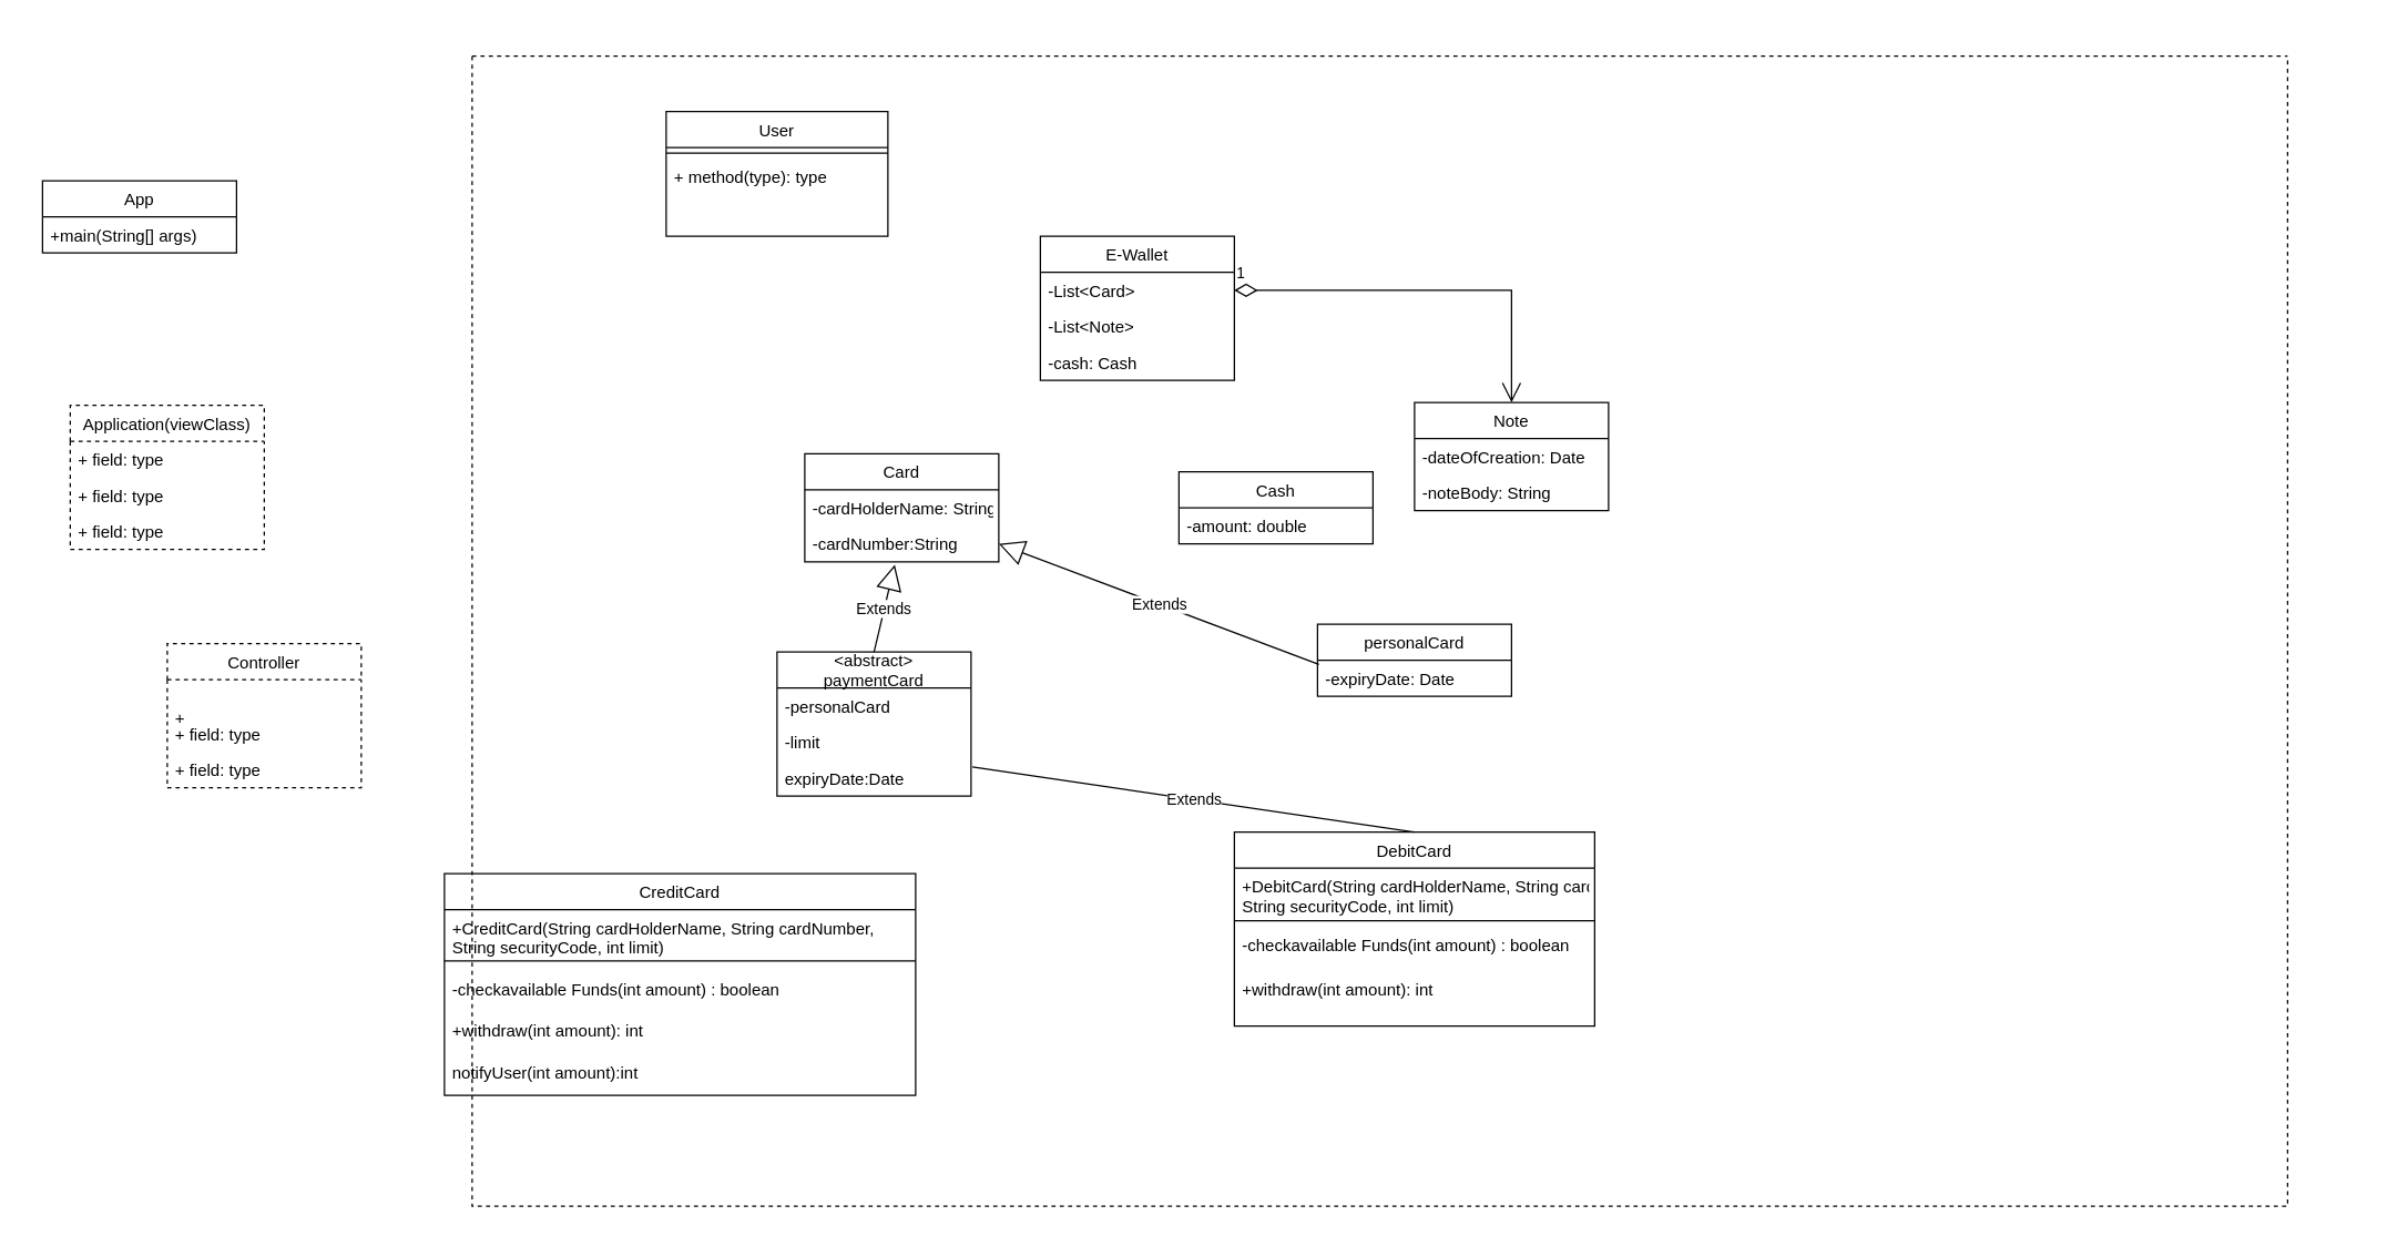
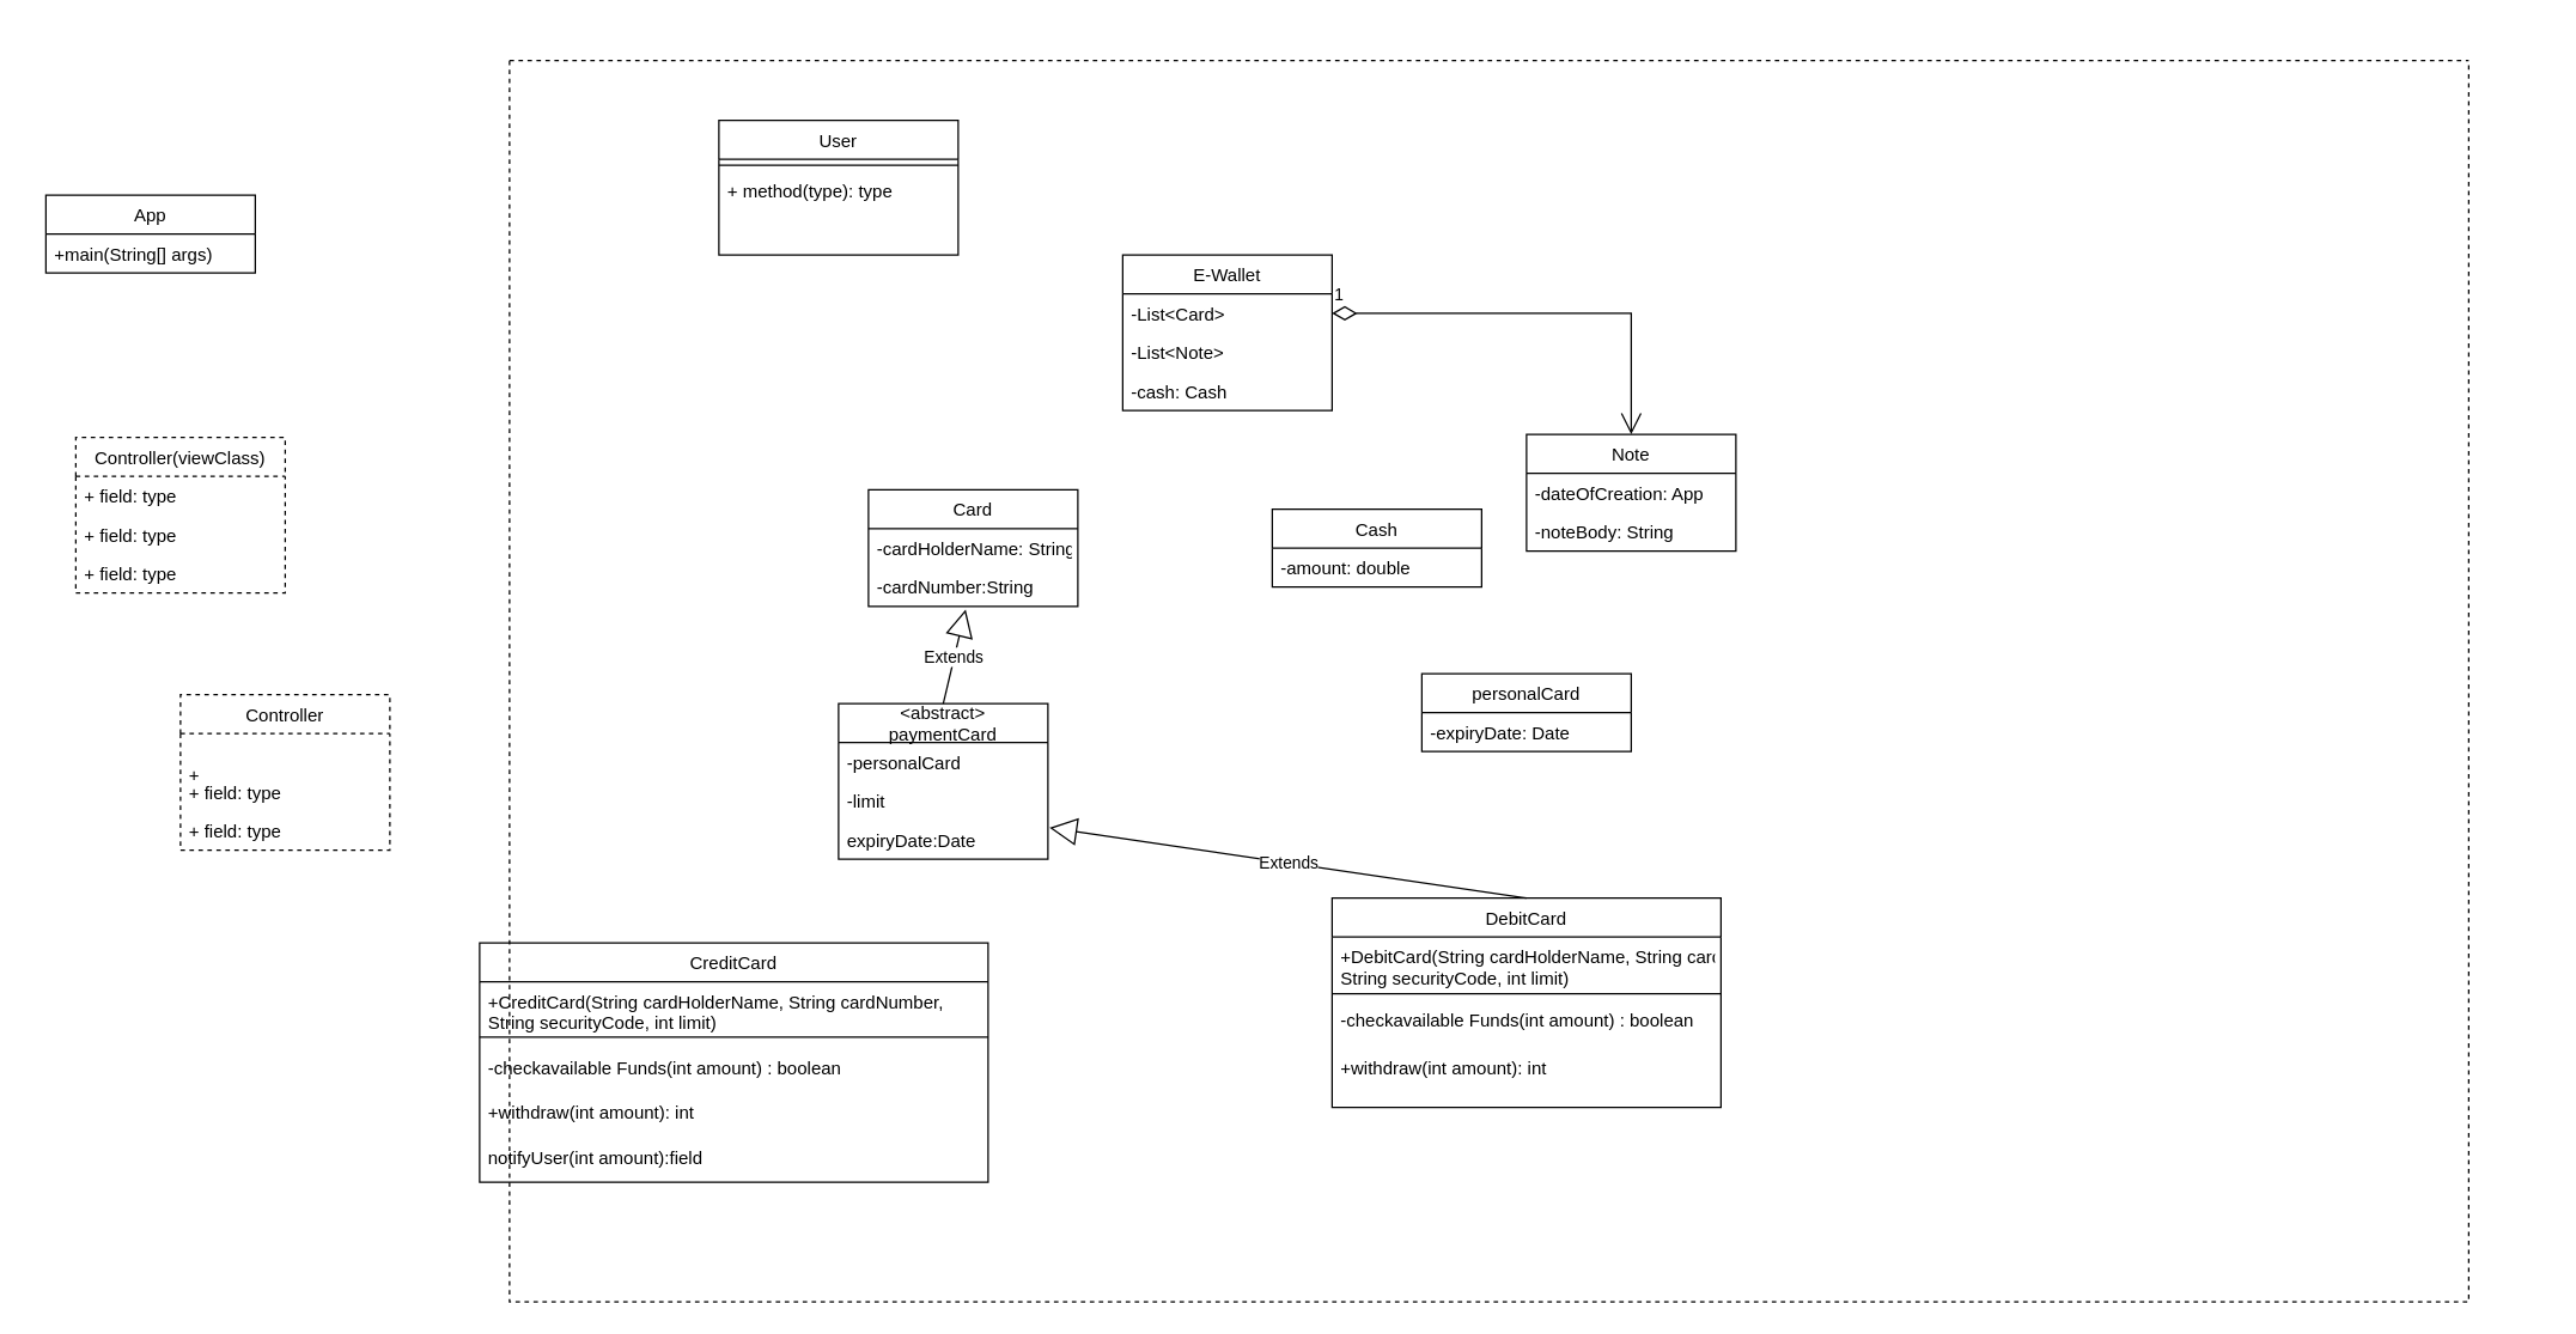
  <mxCell id="0" />
  <mxCell id="1" parent="0" />
  <mxCell id="2" value="" style="group" vertex="1" connectable="0" parent="1"><mxGeometry x="20" width="1680" height="850" as="geometry" y="20" /></mxCell>
  <mxCell id="3" value="DebitCard" style="swimlane;fontStyle=0;childLayout=stackLayout;horizontal=1;startSize=26;fillColor=none;horizontalStack=0;resizeParent=1;resizeParentMax=0;resizeLast=0;collapsible=1;marginBottom=0;" vertex="1" parent="2"><mxGeometry x="870" y="580" width="260" height="140" as="geometry" /></mxCell>
  <mxCell id="4" value="+DebitCard(String cardHolderName, String cardNumber,&#10;String securityCode, int limit)" style="text;strokeColor=none;fillColor=none;align=left;verticalAlign=top;spacingLeft=4;spacingRight=4;overflow=hidden;rotatable=0;points=[[0,0.5],[1,0.5]];portConstraint=eastwest;" vertex="1" parent="3"><mxGeometry y="26" width="260" height="34" as="geometry" /></mxCell>
  <mxCell id="5" value="" style="line;strokeWidth=1;fillColor=none;align=left;verticalAlign=middle;spacingTop=-1;spacingLeft=3;spacingRight=3;rotatable=0;labelPosition=right;points=[];portConstraint=eastwest;" vertex="1" parent="3"><mxGeometry y="60" width="260" height="8" as="geometry" /></mxCell>
  <mxCell id="6" value="-checkavailable Funds(int amount) : boolean" style="text;strokeColor=none;fillColor=none;align=left;verticalAlign=top;spacingLeft=4;spacingRight=4;overflow=hidden;rotatable=0;points=[[0,0.5],[1,0.5]];portConstraint=eastwest;" vertex="1" parent="3"><mxGeometry y="68" width="260" height="32" as="geometry" /></mxCell>
  <mxCell id="7" value="+withdraw(int amount): int" style="text;strokeColor=none;fillColor=none;align=left;verticalAlign=top;spacingLeft=4;spacingRight=4;overflow=hidden;rotatable=0;points=[[0,0.5],[1,0.5]];portConstraint=eastwest;" vertex="1" parent="3"><mxGeometry y="100" width="260" height="40" as="geometry" /></mxCell>
  <mxCell id="8" value="personalCard" style="swimlane;fontStyle=0;childLayout=stackLayout;horizontal=1;startSize=26;fillColor=none;horizontalStack=0;resizeParent=1;resizeParentMax=0;resizeLast=0;collapsible=1;marginBottom=0;" vertex="1" parent="2"><mxGeometry x="930" y="430" width="140" height="52" as="geometry" /></mxCell>
  <mxCell id="9" value="-expiryDate: Date" style="text;strokeColor=none;fillColor=none;align=left;verticalAlign=top;spacingLeft=4;spacingRight=4;overflow=hidden;rotatable=0;points=[[0,0.5],[1,0.5]];portConstraint=eastwest;" vertex="1" parent="8"><mxGeometry y="26" width="140" height="26" as="geometry" /></mxCell>
  <mxCell id="10" value="&lt;abstract&gt;&#10;paymentCard" style="swimlane;fontStyle=0;childLayout=stackLayout;horizontal=1;startSize=26;fillColor=none;horizontalStack=0;resizeParent=1;resizeParentMax=0;resizeLast=0;collapsible=1;marginBottom=0;" vertex="1" parent="2"><mxGeometry x="540" y="450" width="140" height="104" as="geometry" /></mxCell>
  <mxCell id="11" value="-personalCard" style="text;strokeColor=none;fillColor=none;align=left;verticalAlign=top;spacingLeft=4;spacingRight=4;overflow=hidden;rotatable=0;points=[[0,0.5],[1,0.5]];portConstraint=eastwest;" vertex="1" parent="10"><mxGeometry y="26" width="140" height="26" as="geometry" /></mxCell>
  <mxCell id="12" value="-limit" style="text;strokeColor=none;fillColor=none;align=left;verticalAlign=top;spacingLeft=4;spacingRight=4;overflow=hidden;rotatable=0;points=[[0,0.5],[1,0.5]];portConstraint=eastwest;" vertex="1" parent="10"><mxGeometry y="52" width="140" height="26" as="geometry" /></mxCell>
  <mxCell id="13" value="expiryDate:Date" style="text;strokeColor=none;fillColor=none;align=left;verticalAlign=top;spacingLeft=4;spacingRight=4;overflow=hidden;rotatable=0;points=[[0,0.5],[1,0.5]];portConstraint=eastwest;" vertex="1" parent="10"><mxGeometry y="78" width="140" height="26" as="geometry" /></mxCell>
  <mxCell id="14" value="User" style="swimlane;fontStyle=0;align=center;verticalAlign=top;childLayout=stackLayout;horizontal=1;startSize=26;horizontalStack=0;resizeParent=1;resizeParentMax=0;resizeLast=0;collapsible=1;marginBottom=0;" vertex="1" parent="2"><mxGeometry x="460" y="60" width="160" height="90" as="geometry" /></mxCell>
  <mxCell id="15" value="" style="line;strokeWidth=1;fillColor=none;align=left;verticalAlign=middle;spacingTop=-1;spacingLeft=3;spacingRight=3;rotatable=0;labelPosition=right;points=[];portConstraint=eastwest;" vertex="1" parent="14"><mxGeometry y="26" width="160" height="8" as="geometry" /></mxCell>
  <mxCell id="16" value="+ method(type): type" style="text;strokeColor=none;fillColor=none;align=left;verticalAlign=top;spacingLeft=4;spacingRight=4;overflow=hidden;rotatable=0;points=[[0,0.5],[1,0.5]];portConstraint=eastwest;" vertex="1" parent="14"><mxGeometry y="34" width="160" height="56" as="geometry" /></mxCell>
  <mxCell id="17" value="App" style="swimlane;fontStyle=0;childLayout=stackLayout;horizontal=1;startSize=26;fillColor=none;horizontalStack=0;resizeParent=1;resizeParentMax=0;resizeLast=0;collapsible=1;marginBottom=0;" vertex="1" parent="2"><mxGeometry x="10" y="110" width="140" height="52" as="geometry" /></mxCell>
  <mxCell id="18" value="+main(String[] args)" style="text;strokeColor=none;fillColor=none;align=left;verticalAlign=top;spacingLeft=4;spacingRight=4;overflow=hidden;rotatable=0;points=[[0,0.5],[1,0.5]];portConstraint=eastwest;" vertex="1" parent="17"><mxGeometry y="26" width="140" height="26" as="geometry" /></mxCell>
  <mxCell id="19" value="" style="swimlane;startSize=0;dashed=1;" vertex="1" parent="2"><mxGeometry x="320" y="20" width="1310" height="830" as="geometry" /></mxCell>
  <mxCell id="20" value="Cash" style="swimlane;fontStyle=0;childLayout=stackLayout;horizontal=1;startSize=26;fillColor=none;horizontalStack=0;resizeParent=1;resizeParentMax=0;resizeLast=0;collapsible=1;marginBottom=0;" vertex="1" parent="19"><mxGeometry x="510" y="300" width="140" height="52" as="geometry" /></mxCell>
  <mxCell id="21" value="-amount: double" style="text;strokeColor=none;fillColor=none;align=left;verticalAlign=top;spacingLeft=4;spacingRight=4;overflow=hidden;rotatable=0;points=[[0,0.5],[1,0.5]];portConstraint=eastwest;" vertex="1" parent="20"><mxGeometry y="26" width="140" height="26" as="geometry" /></mxCell>
  <mxCell id="22" value="E-Wallet" style="swimlane;fontStyle=0;childLayout=stackLayout;horizontal=1;startSize=26;fillColor=none;horizontalStack=0;resizeParent=1;resizeParentMax=0;resizeLast=0;collapsible=1;marginBottom=0;" vertex="1" parent="19"><mxGeometry x="410" y="130" width="140" height="104" as="geometry" /></mxCell>
  <mxCell id="23" value="-List&lt;Card&gt;" style="text;strokeColor=none;fillColor=none;align=left;verticalAlign=top;spacingLeft=4;spacingRight=4;overflow=hidden;rotatable=0;points=[[0,0.5],[1,0.5]];portConstraint=eastwest;" vertex="1" parent="22"><mxGeometry y="26" width="140" height="26" as="geometry" /></mxCell>
  <mxCell id="24" value="-List&lt;Note&gt;" style="text;strokeColor=none;fillColor=none;align=left;verticalAlign=top;spacingLeft=4;spacingRight=4;overflow=hidden;rotatable=0;points=[[0,0.5],[1,0.5]];portConstraint=eastwest;" vertex="1" parent="22"><mxGeometry y="52" width="140" height="26" as="geometry" /></mxCell>
  <mxCell id="25" value="-cash: Cash" style="text;strokeColor=none;fillColor=none;align=left;verticalAlign=top;spacingLeft=4;spacingRight=4;overflow=hidden;rotatable=0;points=[[0,0.5],[1,0.5]];portConstraint=eastwest;" vertex="1" parent="22"><mxGeometry y="78" width="140" height="26" as="geometry" /></mxCell>
  <mxCell id="26" value="Card" style="swimlane;fontStyle=0;childLayout=stackLayout;horizontal=1;startSize=26;fillColor=none;horizontalStack=0;resizeParent=1;resizeParentMax=0;resizeLast=0;collapsible=1;marginBottom=0;" vertex="1" parent="19"><mxGeometry x="240" y="287" width="140" height="78" as="geometry" /></mxCell>
  <mxCell id="27" value="-cardHolderName: String" style="text;strokeColor=none;fillColor=none;align=left;verticalAlign=top;spacingLeft=4;spacingRight=4;overflow=hidden;rotatable=0;points=[[0,0.5],[1,0.5]];portConstraint=eastwest;" vertex="1" parent="26"><mxGeometry y="26" width="140" height="26" as="geometry" /></mxCell>
  <mxCell id="28" value="-cardNumber:String" style="text;strokeColor=none;fillColor=none;align=left;verticalAlign=top;spacingLeft=4;spacingRight=4;overflow=hidden;rotatable=0;points=[[0,0.5],[1,0.5]];portConstraint=eastwest;" vertex="1" parent="26"><mxGeometry y="52" width="140" height="26" as="geometry" /></mxCell>
  <mxCell id="29" value="Note" style="swimlane;fontStyle=0;childLayout=stackLayout;horizontal=1;startSize=26;fillColor=none;horizontalStack=0;resizeParent=1;resizeParentMax=0;resizeLast=0;collapsible=1;marginBottom=0;" vertex="1" parent="19"><mxGeometry x="680" y="250" width="140" height="78" as="geometry" /></mxCell>
- <mxCell id="30" value="-dateOfCreation: Date" style="text;strokeColor=none;fillColor=none;align=left;verticalAlign=top;spacingLeft=4;spacingRight=4;overflow=hidden;rotatable=0;points=[[0,0.5],[1,0.5]];portConstraint=eastwest;" vertex="1" parent="29"><mxGeometry y="26" width="140" height="26" as="geometry" /></mxCell>
+ <mxCell id="30" value="-dateOfCreation: App" style="text;strokeColor=none;fillColor=none;align=left;verticalAlign=top;spacingLeft=4;spacingRight=4;overflow=hidden;rotatable=0;points=[[0,0.5],[1,0.5]];portConstraint=eastwest;" vertex="1" parent="29"><mxGeometry y="26" width="140" height="26" as="geometry" /></mxCell>
  <mxCell id="31" value="-noteBody: String" style="text;strokeColor=none;fillColor=none;align=left;verticalAlign=top;spacingLeft=4;spacingRight=4;overflow=hidden;rotatable=0;points=[[0,0.5],[1,0.5]];portConstraint=eastwest;" vertex="1" parent="29"><mxGeometry y="52" width="140" height="26" as="geometry" /></mxCell>
  <mxCell id="32" value="1" style="endArrow=open;html=1;endSize=12;startArrow=diamondThin;startSize=14;startFill=0;edgeStyle=orthogonalEdgeStyle;align=left;verticalAlign=bottom;rounded=0;exitX=1;exitY=0.5;exitDx=0;exitDy=0;" edge="1" parent="19" source="23" target="29"><mxGeometry x="-1" y="3" relative="1" as="geometry"><mxPoint x="590" y="160" as="sourcePoint" /><mxPoint x="750" y="160" as="targetPoint" /></mxGeometry></mxCell>
  <mxCell id="33" value="CreditCard" style="swimlane;fontStyle=0;childLayout=stackLayout;horizontal=1;startSize=26;fillColor=none;horizontalStack=0;resizeParent=1;resizeParentMax=0;resizeLast=0;collapsible=1;marginBottom=0;" vertex="1" parent="19"><mxGeometry x="-20" y="590" width="340" height="160" as="geometry" /></mxCell>
  <mxCell id="34" value="+CreditCard(String cardHolderName, String cardNumber,&#10;String securityCode, int limit)" style="text;strokeColor=none;fillColor=none;align=left;verticalAlign=top;spacingLeft=4;spacingRight=4;overflow=hidden;rotatable=0;points=[[0,0.5],[1,0.5]];portConstraint=eastwest;" vertex="1" parent="33"><mxGeometry y="26" width="340" height="30" as="geometry" /></mxCell>
  <mxCell id="35" value="" style="line;strokeWidth=1;fillColor=none;align=left;verticalAlign=middle;spacingTop=-1;spacingLeft=3;spacingRight=3;rotatable=0;labelPosition=right;points=[];portConstraint=eastwest;" vertex="1" parent="33"><mxGeometry y="56" width="340" height="14" as="geometry" /></mxCell>
  <mxCell id="36" value="-checkavailable Funds(int amount) : boolean" style="text;strokeColor=none;fillColor=none;align=left;verticalAlign=top;spacingLeft=4;spacingRight=4;overflow=hidden;rotatable=0;points=[[0,0.5],[1,0.5]];portConstraint=eastwest;" vertex="1" parent="33"><mxGeometry y="70" width="340" height="30" as="geometry" /></mxCell>
  <mxCell id="37" value="+withdraw(int amount): int" style="text;strokeColor=none;fillColor=none;align=left;verticalAlign=top;spacingLeft=4;spacingRight=4;overflow=hidden;rotatable=0;points=[[0,0.5],[1,0.5]];portConstraint=eastwest;" vertex="1" parent="33"><mxGeometry y="100" width="340" height="30" as="geometry" /></mxCell>
- <mxCell id="38" value="notifyUser(int amount):int" style="text;strokeColor=none;fillColor=none;align=left;verticalAlign=top;spacingLeft=4;spacingRight=4;overflow=hidden;rotatable=0;points=[[0,0.5],[1,0.5]];portConstraint=eastwest;" vertex="1" parent="33"><mxGeometry y="130" width="340" height="30" as="geometry" /></mxCell>
+ <mxCell id="38" value="notifyUser(int amount):field" style="text;strokeColor=none;fillColor=none;align=left;verticalAlign=top;spacingLeft=4;spacingRight=4;overflow=hidden;rotatable=0;points=[[0,0.5],[1,0.5]];portConstraint=eastwest;" vertex="1" parent="33"><mxGeometry y="130" width="340" height="30" as="geometry" /></mxCell>
  <mxCell id="39" value="Extends" style="endArrow=block;endSize=16;endFill=0;html=1;rounded=0;exitX=0.5;exitY=0;exitDx=0;exitDy=0;entryX=0.464;entryY=1.077;entryDx=0;entryDy=0;entryPerimeter=0;" edge="1" parent="2" source="10" target="28"><mxGeometry width="160" relative="1" as="geometry"><mxPoint x="570" y="360" as="sourcePoint" /><mxPoint x="730" y="360" as="targetPoint" /></mxGeometry></mxCell>
- <mxCell id="40" value="Extends" style="endArrow=block;endSize=16;endFill=0;html=1;rounded=0;exitX=0.007;exitY=0.115;exitDx=0;exitDy=0;entryX=1;entryY=0.5;entryDx=0;entryDy=0;exitPerimeter=0;" edge="1" parent="2" source="9" target="28"><mxGeometry width="160" relative="1" as="geometry"><mxPoint x="-70" y="450" as="sourcePoint" /><mxPoint x="-55.04" y="397.002" as="targetPoint" /></mxGeometry></mxCell>
- <mxCell id="41" value="Extends" style="endArrow=none;endSize=16;endFill=0;html=1;rounded=0;exitX=0.5;exitY=0;exitDx=0;exitDy=0;entryX=1.007;entryY=0.192;entryDx=0;entryDy=0;entryPerimeter=0;" edge="1" parent="2" source="3" target="13"><mxGeometry width="160" relative="1" as="geometry"><mxPoint x="-125" y="620" as="sourcePoint" /><mxPoint x="-100.94" y="554" as="targetPoint" /></mxGeometry></mxCell>
- <mxCell id="42" value="Application(viewClass)" style="swimlane;fontStyle=0;childLayout=stackLayout;horizontal=1;startSize=26;fillColor=none;horizontalStack=0;resizeParent=1;resizeParentMax=0;resizeLast=0;collapsible=1;marginBottom=0;dashed=1;" vertex="1" parent="2"><mxGeometry x="30" y="272" width="140" height="104" as="geometry" /></mxCell>
+ <mxCell id="41" value="Extends" style="endArrow=block;endSize=16;endFill=0;html=1;rounded=0;exitX=0.5;exitY=0;exitDx=0;exitDy=0;entryX=1.007;entryY=0.192;entryDx=0;entryDy=0;entryPerimeter=0;" edge="1" parent="2" source="3" target="13"><mxGeometry width="160" relative="1" as="geometry"><mxPoint x="-125" y="620" as="sourcePoint" /><mxPoint x="-100.94" y="554" as="targetPoint" /></mxGeometry></mxCell>
+ <mxCell id="42" value="Controller(viewClass)" style="swimlane;fontStyle=0;childLayout=stackLayout;horizontal=1;startSize=26;fillColor=none;horizontalStack=0;resizeParent=1;resizeParentMax=0;resizeLast=0;collapsible=1;marginBottom=0;dashed=1;" vertex="1" parent="2"><mxGeometry x="30" y="272" width="140" height="104" as="geometry" /></mxCell>
  <mxCell id="43" value="+ field: type" style="text;strokeColor=none;fillColor=none;align=left;verticalAlign=top;spacingLeft=4;spacingRight=4;overflow=hidden;rotatable=0;points=[[0,0.5],[1,0.5]];portConstraint=eastwest;dashed=1;" vertex="1" parent="42"><mxGeometry y="26" width="140" height="26" as="geometry" /></mxCell>
  <mxCell id="44" value="+ field: type" style="text;strokeColor=none;fillColor=none;align=left;verticalAlign=top;spacingLeft=4;spacingRight=4;overflow=hidden;rotatable=0;points=[[0,0.5],[1,0.5]];portConstraint=eastwest;dashed=1;" vertex="1" parent="42"><mxGeometry y="52" width="140" height="26" as="geometry" /></mxCell>
  <mxCell id="45" value="+ field: type" style="text;strokeColor=none;fillColor=none;align=left;verticalAlign=top;spacingLeft=4;spacingRight=4;overflow=hidden;rotatable=0;points=[[0,0.5],[1,0.5]];portConstraint=eastwest;dashed=1;" vertex="1" parent="42"><mxGeometry y="78" width="140" height="26" as="geometry" /></mxCell>
  <mxCell id="46" value="Controller" style="swimlane;fontStyle=0;childLayout=stackLayout;horizontal=1;startSize=26;fillColor=none;horizontalStack=0;resizeParent=1;resizeParentMax=0;resizeLast=0;collapsible=1;marginBottom=0;dashed=1;" vertex="1" parent="2"><mxGeometry x="100" y="444" width="140" height="104" as="geometry" /></mxCell>
  <mxCell id="47" value="&#10;+" style="text;strokeColor=none;fillColor=none;align=left;verticalAlign=top;spacingLeft=4;spacingRight=4;overflow=hidden;rotatable=0;points=[[0,0.5],[1,0.5]];portConstraint=eastwest;dashed=1;" vertex="1" parent="46"><mxGeometry y="26" width="140" height="26" as="geometry" /></mxCell>
  <mxCell id="48" value="+ field: type" style="text;strokeColor=none;fillColor=none;align=left;verticalAlign=top;spacingLeft=4;spacingRight=4;overflow=hidden;rotatable=0;points=[[0,0.5],[1,0.5]];portConstraint=eastwest;dashed=1;" vertex="1" parent="46"><mxGeometry y="52" width="140" height="26" as="geometry" /></mxCell>
  <mxCell id="49" value="+ field: type" style="text;strokeColor=none;fillColor=none;align=left;verticalAlign=top;spacingLeft=4;spacingRight=4;overflow=hidden;rotatable=0;points=[[0,0.5],[1,0.5]];portConstraint=eastwest;dashed=1;" vertex="1" parent="46"><mxGeometry y="78" width="140" height="26" as="geometry" /></mxCell>
